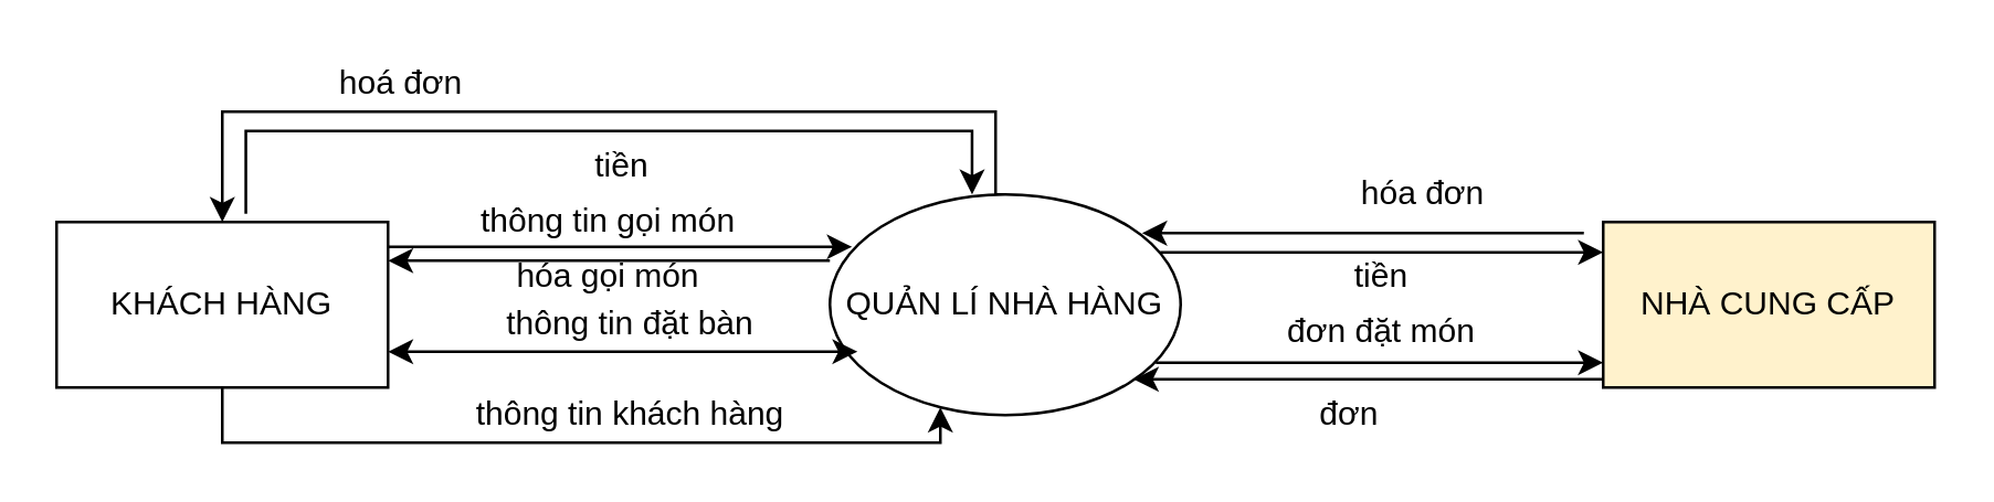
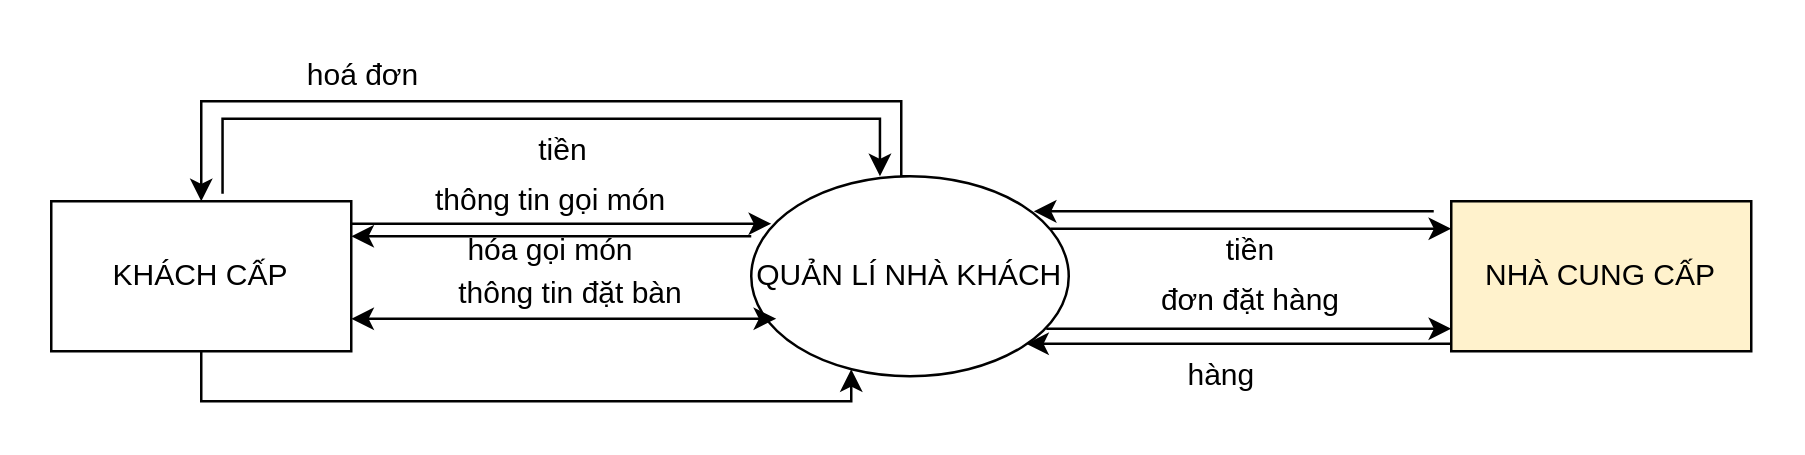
  <mxCell id="0" />
  <mxCell id="1" parent="0" />
  <mxCell id="2" style="edgeStyle=elbowEdgeStyle;rounded=0;orthogonalLoop=1;jettySize=auto;html=1;exitX=0.642;exitY=-0.05;exitDx=0;exitDy=0;shadow=0;endSize=6;endArrow=classic;endFill=1;elbow=vertical;entryX=0.5;entryY=0;entryDx=0;entryDy=0;exitPerimeter=0;" edge="1" parent="1"><mxGeometry relative="1" as="geometry"><mxPoint x="351.48" y="70" as="targetPoint" /><mxPoint x="88.52" y="77" as="sourcePoint" /><Array as="points"><mxPoint x="220" y="47" /><mxPoint x="341.48" y="55" /></Array></mxGeometry></mxCell>
  <mxCell id="3" style="edgeStyle=orthogonalEdgeStyle;rounded=0;orthogonalLoop=1;jettySize=auto;html=1;exitX=0.5;exitY=1;exitDx=0;exitDy=0;shadow=0;endArrow=classic;endFill=1;endSize=6;" edge="1" parent="1" source="4" target="11"><mxGeometry relative="1" as="geometry"><Array as="points"><mxPoint x="80" y="160" /><mxPoint x="340" y="160" /></Array></mxGeometry></mxCell>
- <mxCell id="4" value="KHÁCH HÀNG" style="rounded=0;whiteSpace=wrap;html=1;" vertex="1" parent="1"><mxGeometry x="20" y="80" width="120" height="60" as="geometry" /></mxCell>
+ <mxCell id="4" value="KHÁCH CẤP" style="rounded=0;whiteSpace=wrap;html=1;" vertex="1" parent="1"><mxGeometry x="20" y="80" width="120" height="60" as="geometry" /></mxCell>
  <mxCell id="5" style="edgeStyle=orthogonalEdgeStyle;rounded=0;orthogonalLoop=1;jettySize=auto;html=1;exitX=0;exitY=0.75;exitDx=0;exitDy=0;entryX=0.933;entryY=0.688;entryDx=0;entryDy=0;entryPerimeter=0;shadow=0;endArrow=classic;endFill=1;endSize=6;" edge="1" parent="1"><mxGeometry relative="1" as="geometry"><mxPoint x="580" y="137" as="sourcePoint" /><mxPoint x="409.96" y="137.04" as="targetPoint" /><Array as="points"><mxPoint x="460" y="137" /><mxPoint x="460" y="137" /></Array></mxGeometry></mxCell>
  <mxCell id="6" style="edgeStyle=orthogonalEdgeStyle;rounded=0;orthogonalLoop=1;jettySize=auto;html=1;exitX=0;exitY=0.25;exitDx=0;exitDy=0;entryX=0.945;entryY=0.313;entryDx=0;entryDy=0;entryPerimeter=0;shadow=0;endArrow=classic;endFill=1;endSize=6;" edge="1" parent="1"><mxGeometry relative="1" as="geometry"><mxPoint x="573" y="84" as="sourcePoint" /><mxPoint x="413.015" y="84.04" as="targetPoint" /></mxGeometry></mxCell>
  <mxCell id="7" value="NHÀ CUNG CẤP" style="rounded=0;whiteSpace=wrap;html=1;fillColor=#fff2cc;" vertex="1" parent="1"><mxGeometry x="580" y="80" width="120" height="60" as="geometry" /></mxCell>
  <mxCell id="8" style="edgeStyle=orthogonalEdgeStyle;rounded=0;orthogonalLoop=1;jettySize=auto;html=1;exitX=0.5;exitY=0;exitDx=0;exitDy=0;entryX=0.5;entryY=0;entryDx=0;entryDy=0;shadow=0;endArrow=classic;endFill=1;endSize=6;" edge="1" parent="1" source="11" target="4"><mxGeometry relative="1" as="geometry"><Array as="points"><mxPoint x="360" y="40" /><mxPoint x="80" y="40" /></Array></mxGeometry></mxCell>
  <mxCell id="9" style="edgeStyle=orthogonalEdgeStyle;rounded=0;orthogonalLoop=1;jettySize=auto;html=1;shadow=0;endArrow=classic;endFill=1;endSize=6;" edge="1" parent="1"><mxGeometry relative="1" as="geometry"><mxPoint x="418" y="131" as="sourcePoint" /><mxPoint x="580" y="131" as="targetPoint" /></mxGeometry></mxCell>
  <mxCell id="10" style="edgeStyle=orthogonalEdgeStyle;rounded=0;orthogonalLoop=1;jettySize=auto;html=1;exitX=0.942;exitY=0.288;exitDx=0;exitDy=0;shadow=0;endArrow=classic;endFill=1;endSize=6;exitPerimeter=0;" edge="1" parent="1"><mxGeometry relative="1" as="geometry"><mxPoint x="419.634" y="91.04" as="sourcePoint" /><mxPoint x="580" y="91" as="targetPoint" /></mxGeometry></mxCell>
- <mxCell id="11" value="QUẢN LÍ NHÀ HÀNG" style="ellipse;whiteSpace=wrap;html=1;" vertex="1" parent="1"><mxGeometry x="300" y="70" width="127" height="80" as="geometry" /></mxCell>
+ <mxCell id="11" value="QUẢN LÍ NHÀ KHÁCH" style="ellipse;whiteSpace=wrap;html=1;" vertex="1" parent="1"><mxGeometry x="300" y="70" width="127" height="80" as="geometry" /></mxCell>
  <mxCell id="12" value="" style="endArrow=classic;html=1;entryX=0;entryY=0.5;entryDx=0;entryDy=0;" edge="1" parent="1"><mxGeometry width="50" height="50" relative="1" as="geometry"><mxPoint x="140" y="89" as="sourcePoint" /><mxPoint x="308" y="89" as="targetPoint" /><Array as="points"><mxPoint x="258" y="89" /></Array></mxGeometry></mxCell>
  <mxCell id="13" value="thông tin gọi món" style="text;html=1;strokeColor=none;fillColor=none;align=center;verticalAlign=middle;whiteSpace=wrap;rounded=0;" vertex="1" parent="1"><mxGeometry x="150" y="70" width="140" height="20" as="geometry" /></mxCell>
  <mxCell id="14" value="hóa gọi món" style="text;html=1;strokeColor=none;fillColor=none;align=center;verticalAlign=middle;whiteSpace=wrap;rounded=0;" vertex="1" parent="1"><mxGeometry x="155" y="90" width="130" height="20" as="geometry" /></mxCell>
  <mxCell id="15" value="" style="endArrow=classic;html=1;exitX=0;exitY=0.5;exitDx=0;exitDy=0;entryX=1;entryY=0.5;entryDx=0;entryDy=0;" edge="1" parent="1"><mxGeometry width="50" height="50" relative="1" as="geometry"><mxPoint x="300" y="94" as="sourcePoint" /><mxPoint x="140" y="94" as="targetPoint" /></mxGeometry></mxCell>
  <mxCell id="16" value="thông tin đặt bàn" style="text;html=1;strokeColor=none;fillColor=none;align=center;verticalAlign=middle;whiteSpace=wrap;rounded=0;" vertex="1" parent="1"><mxGeometry x="173" y="107" width="110" height="20" as="geometry" /></mxCell>
- <mxCell id="17" value="đơn đặt món" style="text;html=1;strokeColor=none;fillColor=none;align=center;verticalAlign=middle;whiteSpace=wrap;rounded=0;" vertex="1" parent="1"><mxGeometry x="460" y="110" width="80" height="20" as="geometry" /></mxCell>
+ <mxCell id="17" value="đơn đặt hàng" style="text;html=1;strokeColor=none;fillColor=none;align=center;verticalAlign=middle;whiteSpace=wrap;rounded=0;" vertex="1" parent="1"><mxGeometry x="460" y="110" width="80" height="20" as="geometry" /></mxCell>
  <mxCell id="18" value="" style="endArrow=classic;startArrow=classic;html=1;" edge="1" parent="1"><mxGeometry width="50" height="50" relative="1" as="geometry"><mxPoint x="140" y="127" as="sourcePoint" /><mxPoint x="310" y="127" as="targetPoint" /></mxGeometry></mxCell>
  <mxCell id="19" value="hoá đơn" style="text;html=1;strokeColor=none;fillColor=none;align=center;verticalAlign=middle;whiteSpace=wrap;rounded=0;" vertex="1" parent="1"><mxGeometry x="110" y="20" width="70" height="20" as="geometry" /></mxCell>
  <mxCell id="20" value="tiền" style="text;html=1;strokeColor=none;fillColor=none;align=center;verticalAlign=middle;whiteSpace=wrap;rounded=0;" vertex="1" parent="1"><mxGeometry x="205" y="50" width="40" height="20" as="geometry" /></mxCell>
- <mxCell id="21" value="thông tin khách hàng" style="text;html=1;strokeColor=none;fillColor=none;align=center;verticalAlign=middle;whiteSpace=wrap;rounded=0;" vertex="1" parent="1"><mxGeometry x="158" y="140" width="140" height="20" as="geometry" /></mxCell>
- <mxCell id="22" value="đơn&amp;nbsp;" style="text;html=1;strokeColor=none;fillColor=none;align=center;verticalAlign=middle;whiteSpace=wrap;rounded=0;" vertex="1" parent="1"><mxGeometry x="470" y="140" width="40" height="20" as="geometry" /></mxCell>
- <mxCell id="23" value="hóa đơn" style="text;html=1;strokeColor=none;fillColor=none;align=center;verticalAlign=middle;whiteSpace=wrap;rounded=0;" vertex="1" parent="1"><mxGeometry x="480" y="60" width="70" height="20" as="geometry" /></mxCell>
+ <mxCell id="22" value="hàng&amp;nbsp;" style="text;html=1;strokeColor=none;fillColor=none;align=center;verticalAlign=middle;whiteSpace=wrap;rounded=0;" vertex="1" parent="1"><mxGeometry x="470" y="140" width="40" height="20" as="geometry" /></mxCell>
  <mxCell id="24" value="tiền" style="text;html=1;strokeColor=none;fillColor=none;align=center;verticalAlign=middle;whiteSpace=wrap;rounded=0;" vertex="1" parent="1"><mxGeometry x="480" y="90" width="40" height="20" as="geometry" /></mxCell>
